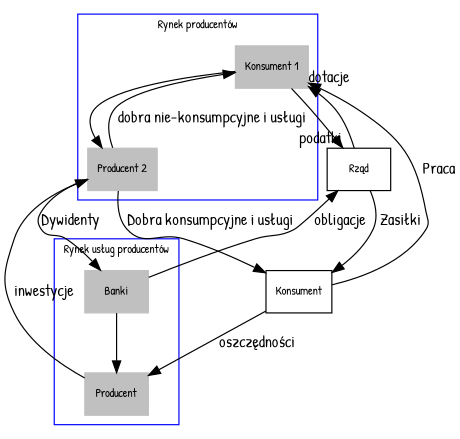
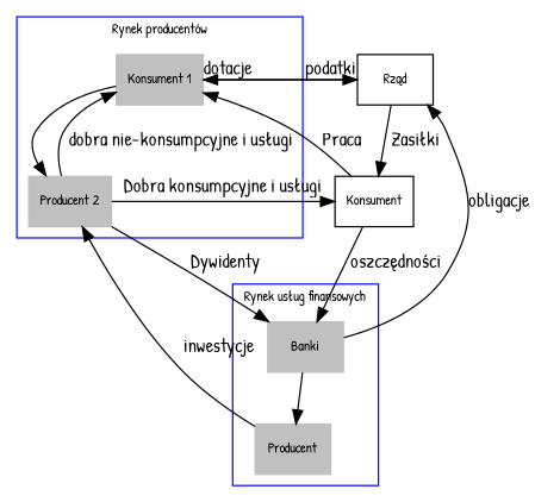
  digraph {
    compound=true
    fontname="Patrick Hand"
    fontsize=10
    node [color=grey fontname="Patrick Hand" fontsize=10 shape=round style=filled]
    edge [fontname="Patrick Hand"]
    n1 [label="Konsument 1"]
    "Producent 2"
    Banki
    n4 [label=Producent]
    "Rząd" [color="" style=""]
    Konsument [color="" style=""]
    subgraph cluster_1 {
      color=blue
      label="Rynek producentów"
      n1
      "Producent 2"
    }
    subgraph cluster_2 {
      color=blue
-     label="Rynek usług producentów"
+     label="Rynek usług finansowych"
      Banki
      n4
    }
    n1 -> "Producent 2"
    n1 -> "Rząd" [headlabel=podatki]
    "Producent 2" -> n1 [label=" dobra nie-konsumpcyjne i usługi"]
    "Producent 2" -> Banki [label=Dywidenty]
    "Producent 2" -> Konsument [label="Dobra konsumpcyjne i usługi"]
    Banki -> n4
    Banki -> "Rząd" [label=obligacje]
    n4 -> "Producent 2" [label=inwestycje]
    "Rząd" -> n1 [headlabel=dotacje]
    "Rząd" -> Konsument [label=" Zasiłki"]
    Konsument -> n1 [label=Praca]
-   Konsument -> n4 [label="oszczędności"]
+   Konsument -> Banki [label="oszczędności"]
  }
